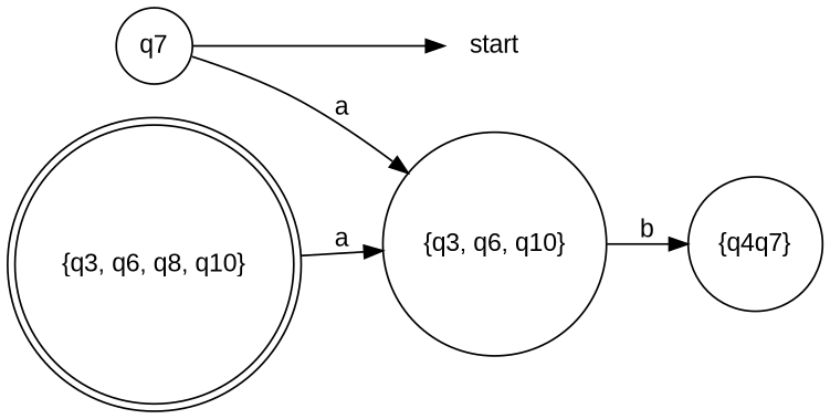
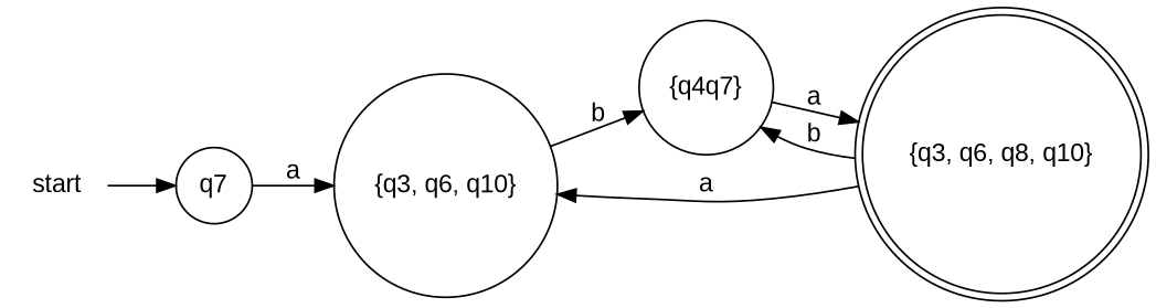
  digraph {
    fontname="Liberation Sans"
    rankdir=LR
    node [fontname="Liberation Sans" shape=circle]
    edge [fontname="Liberation Sans"]
    start [shape=none]
    n2 [label=q7]
    "{q3, q6, q10}"
    "{q4q7}"
    "{q3, q6, q8, q10}" [shape=doublecircle]
-   n2 -> start
+   start -> n2
    n2 -> "{q3, q6, q10}" [label=a]
    "{q3, q6, q10}" -> "{q4q7}" [label=b]
+   "{q4q7}" -> "{q3, q6, q8, q10}" [label=a]
    "{q3, q6, q8, q10}" -> "{q3, q6, q10}" [label=a]
+   "{q3, q6, q8, q10}" -> "{q4q7}" [label=b]
  }
